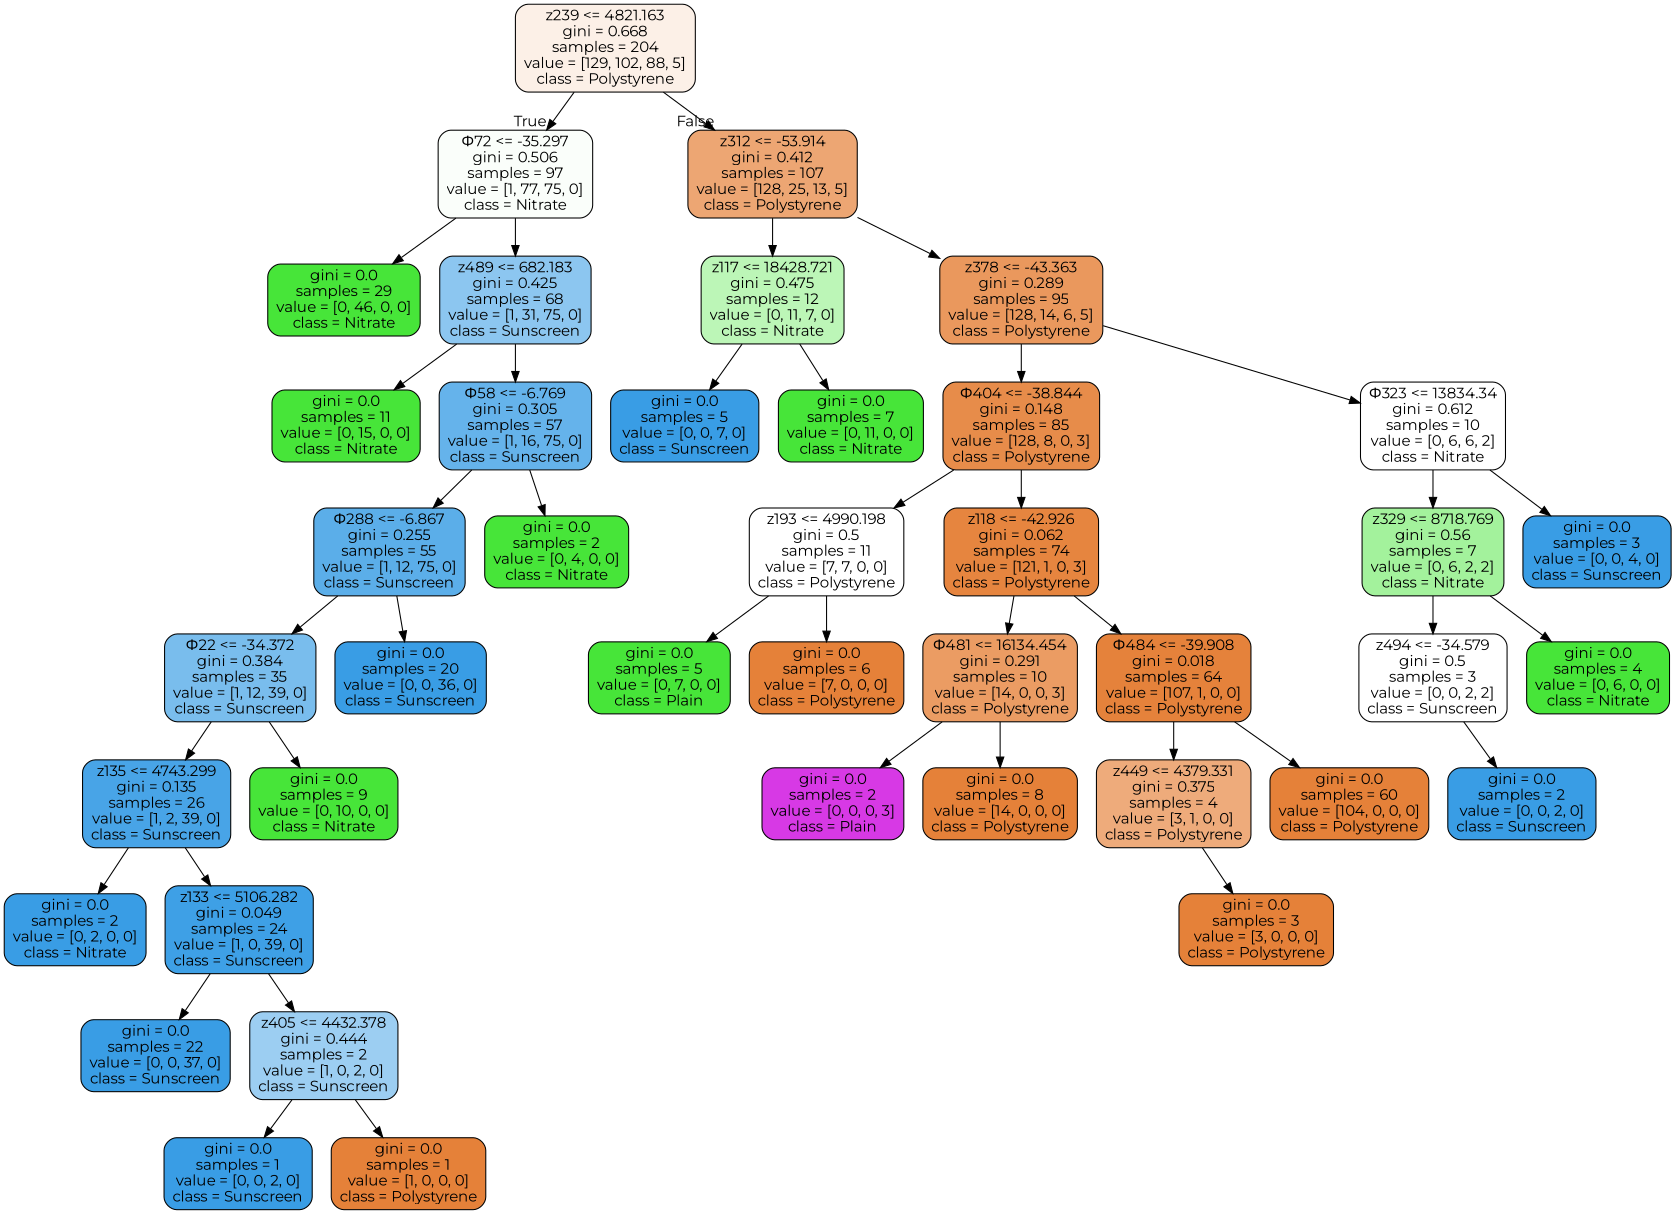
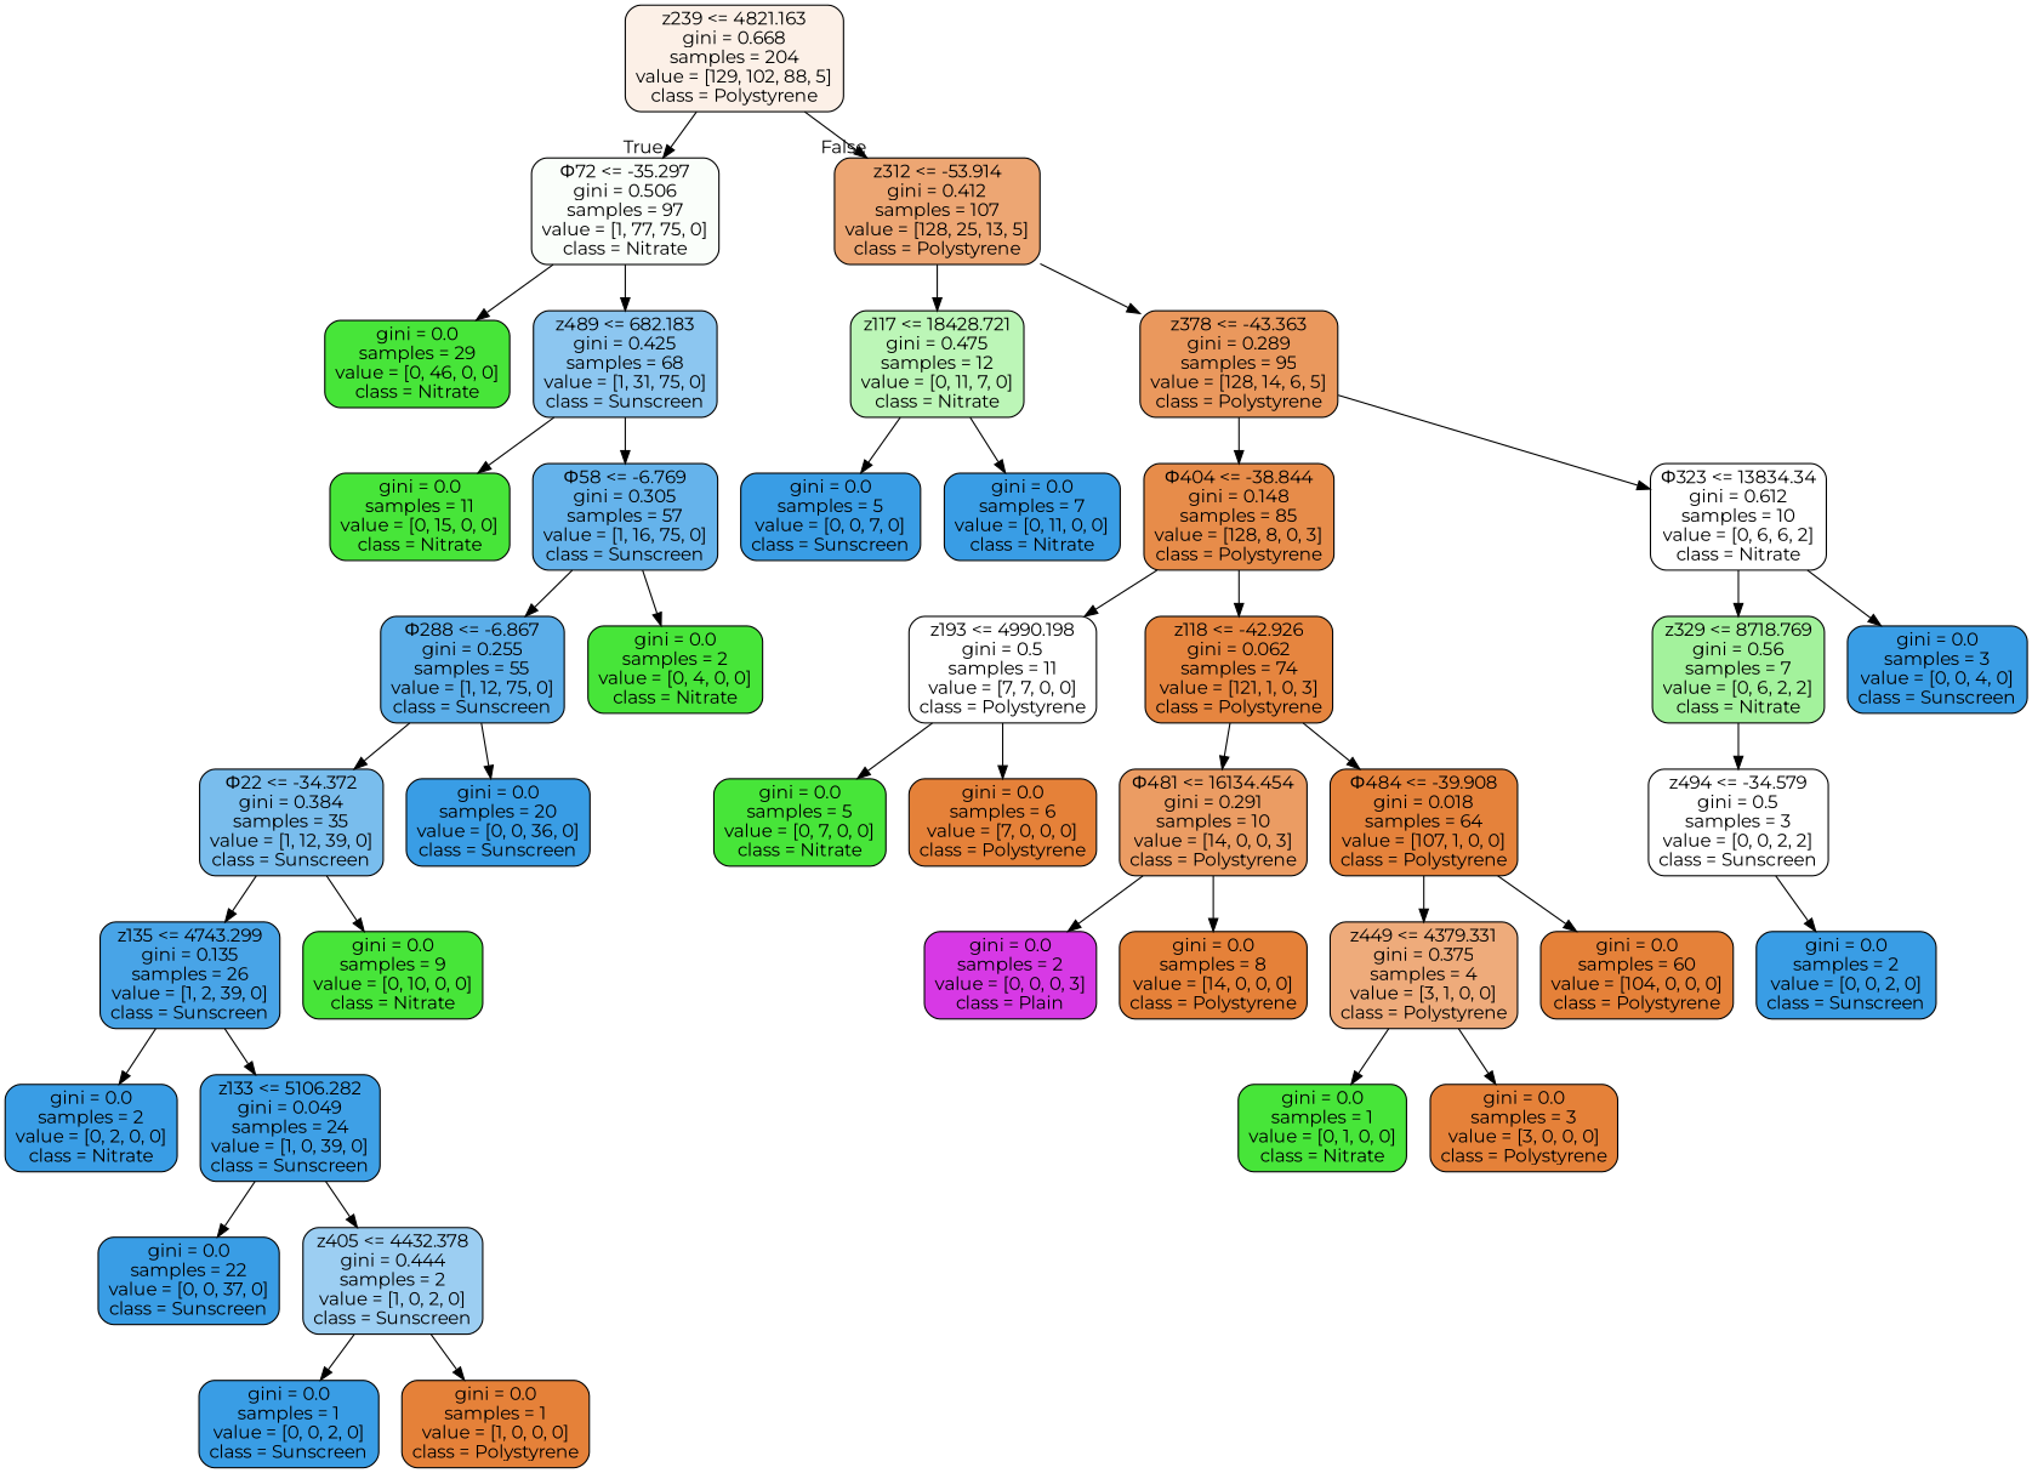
  digraph {
    fontname=Montserrat
    node [color=black fillcolor="#47e539" fontname=Montserrat shape=box style="filled, rounded"]
    edge [fontname=Montserrat]
    n1 [fillcolor="#fcf0e7" label="z239 <= 4821.163\ngini = 0.668\nsamples = 204\nvalue = [129, 102, 88, 5]\nclass = Polystyrene"]
    n2 [fillcolor="#fafefa" label="Φ72 <= -35.297\ngini = 0.506\nsamples = 97\nvalue = [1, 77, 75, 0]\nclass = Nitrate"]
    n3 [fillcolor="#eda673" label="z312 <= -53.914\ngini = 0.412\nsamples = 107\nvalue = [128, 25, 13, 5]\nclass = Polystyrene"]
    n4 [label="gini = 0.0\nsamples = 29\nvalue = [0, 46, 0, 0]\nclass = Nitrate"]
    n5 [fillcolor="#8cc6f0" label="z489 <= 682.183\ngini = 0.425\nsamples = 68\nvalue = [1, 31, 75, 0]\nclass = Sunscreen"]
    n6 [fillcolor="#bcf6b7" label="z117 <= 18428.721\ngini = 0.475\nsamples = 12\nvalue = [0, 11, 7, 0]\nclass = Nitrate"]
    n7 [fillcolor="#ea985d" label="z378 <= -43.363\ngini = 0.289\nsamples = 95\nvalue = [128, 14, 6, 5]\nclass = Polystyrene"]
    n8 [label="gini = 0.0\nsamples = 11\nvalue = [0, 15, 0, 0]\nclass = Nitrate"]
    n9 [fillcolor="#65b3eb" label="Φ58 <= -6.769\ngini = 0.305\nsamples = 57\nvalue = [1, 16, 75, 0]\nclass = Sunscreen"]
    n10 [fillcolor="#5baee9" label="Φ288 <= -6.867\ngini = 0.255\nsamples = 55\nvalue = [1, 12, 75, 0]\nclass = Sunscreen"]
    n11 [label="gini = 0.0\nsamples = 2\nvalue = [0, 4, 0, 0]\nclass = Nitrate"]
    n12 [fillcolor="#79bded" label="Φ22 <= -34.372\ngini = 0.384\nsamples = 35\nvalue = [1, 12, 39, 0]\nclass = Sunscreen"]
    n13 [fillcolor="#399de5" label="gini = 0.0\nsamples = 20\nvalue = [0, 0, 36, 0]\nclass = Sunscreen"]
    n14 [fillcolor="#48a4e7" label="z135 <= 4743.299\ngini = 0.135\nsamples = 26\nvalue = [1, 2, 39, 0]\nclass = Sunscreen"]
    n15 [label="gini = 0.0\nsamples = 9\nvalue = [0, 10, 0, 0]\nclass = Nitrate"]
    n16 [fillcolor="#399de5" label="gini = 0.0\nsamples = 2\nvalue = [0, 2, 0, 0]\nclass = Nitrate"]
    n17 [fillcolor="#3ea0e6" label="z133 <= 5106.282\ngini = 0.049\nsamples = 24\nvalue = [1, 0, 39, 0]\nclass = Sunscreen"]
    n18 [fillcolor="#399de5" label="gini = 0.0\nsamples = 22\nvalue = [0, 0, 37, 0]\nclass = Sunscreen"]
    n19 [fillcolor="#9ccef2" label="z405 <= 4432.378\ngini = 0.444\nsamples = 2\nvalue = [1, 0, 2, 0]\nclass = Sunscreen"]
    n20 [fillcolor="#399de5" label="gini = 0.0\nsamples = 1\nvalue = [0, 0, 2, 0]\nclass = Sunscreen"]
    n21 [fillcolor="#e58139" label="gini = 0.0\nsamples = 1\nvalue = [1, 0, 0, 0]\nclass = Polystyrene"]
    n22 [fillcolor="#399de5" label="gini = 0.0\nsamples = 5\nvalue = [0, 0, 7, 0]\nclass = Sunscreen"]
-   n23 [label="gini = 0.0\nsamples = 7\nvalue = [0, 11, 0, 0]\nclass = Nitrate"]
+   n23 [fillcolor="#399de5" label="gini = 0.0\nsamples = 7\nvalue = [0, 11, 0, 0]\nclass = Nitrate"]
    n24 [fillcolor="#e78c4a" label="Φ404 <= -38.844\ngini = 0.148\nsamples = 85\nvalue = [128, 8, 0, 3]\nclass = Polystyrene"]
    n25 [fillcolor="#ffffff" label="Φ323 <= 13834.34\ngini = 0.612\nsamples = 10\nvalue = [0, 6, 6, 2]\nclass = Nitrate"]
    n26 [fillcolor="#ffffff" label="z193 <= 4990.198\ngini = 0.5\nsamples = 11\nvalue = [7, 7, 0, 0]\nclass = Polystyrene"]
    n27 [fillcolor="#e6853f" label="z118 <= -42.926\ngini = 0.062\nsamples = 74\nvalue = [121, 1, 0, 3]\nclass = Polystyrene"]
    n28 [fillcolor="#a3f29c" label="z329 <= 8718.769\ngini = 0.56\nsamples = 7\nvalue = [0, 6, 2, 2]\nclass = Nitrate"]
    n29 [fillcolor="#399de5" label="gini = 0.0\nsamples = 3\nvalue = [0, 0, 4, 0]\nclass = Sunscreen"]
-   n30 [label="gini = 0.0\nsamples = 5\nvalue = [0, 7, 0, 0]\nclass = Plain"]
+   n30 [label="gini = 0.0\nsamples = 5\nvalue = [0, 7, 0, 0]\nclass = Nitrate"]
    n31 [fillcolor="#e58139" label="gini = 0.0\nsamples = 6\nvalue = [7, 0, 0, 0]\nclass = Polystyrene"]
    n32 [fillcolor="#eb9c63" label="Φ481 <= 16134.454\ngini = 0.291\nsamples = 10\nvalue = [14, 0, 0, 3]\nclass = Polystyrene"]
    n33 [fillcolor="#e5823b" label="Φ484 <= -39.908\ngini = 0.018\nsamples = 64\nvalue = [107, 1, 0, 0]\nclass = Polystyrene"]
    n34 [fillcolor="#d739e5" label="gini = 0.0\nsamples = 2\nvalue = [0, 0, 0, 3]\nclass = Plain"]
    n35 [fillcolor="#e58139" label="gini = 0.0\nsamples = 8\nvalue = [14, 0, 0, 0]\nclass = Polystyrene"]
    n36 [fillcolor="#eeab7b" label="z449 <= 4379.331\ngini = 0.375\nsamples = 4\nvalue = [3, 1, 0, 0]\nclass = Polystyrene"]
    n37 [fillcolor="#e58139" label="gini = 0.0\nsamples = 60\nvalue = [104, 0, 0, 0]\nclass = Polystyrene"]
+   n38 [label="gini = 0.0\nsamples = 1\nvalue = [0, 1, 0, 0]\nclass = Nitrate"]
    n39 [fillcolor="#e58139" label="gini = 0.0\nsamples = 3\nvalue = [3, 0, 0, 0]\nclass = Polystyrene"]
    n40 [fillcolor="#ffffff" label="z494 <= -34.579\ngini = 0.5\nsamples = 3\nvalue = [0, 0, 2, 2]\nclass = Sunscreen"]
-   n41 [label="gini = 0.0\nsamples = 4\nvalue = [0, 6, 0, 0]\nclass = Nitrate"]
    n42 [fillcolor="#399de5" label="gini = 0.0\nsamples = 2\nvalue = [0, 0, 2, 0]\nclass = Sunscreen"]
    n1 -> n2 [headlabel=True labelangle=45 labeldistance=2.5]
    n1 -> n3 [headlabel=False labelangle=-45 labeldistance=2.5]
    n2 -> n4
    n2 -> n5
    n3 -> n6
    n3 -> n7
    n5 -> n8
    n5 -> n9
    n6 -> n22
    n6 -> n23
    n7 -> n24
    n7 -> n25
    n9 -> n10
    n9 -> n11
    n10 -> n12
    n10 -> n13
    n12 -> n14
    n12 -> n15
    n14 -> n16
    n14 -> n17
    n17 -> n18
    n17 -> n19
    n19 -> n20
    n19 -> n21
    n24 -> n26
    n24 -> n27
    n25 -> n28
    n25 -> n29
    n26 -> n30
    n26 -> n31
    n27 -> n32
    n27 -> n33
    n28 -> n40
-   n28 -> n41
    n32 -> n34
    n32 -> n35
    n33 -> n36
    n33 -> n37
+   n36 -> n38
    n36 -> n39
    n40 -> n42
  }
